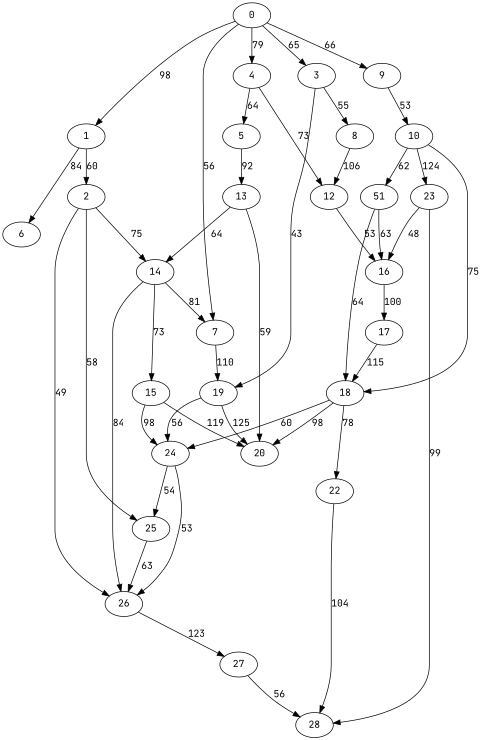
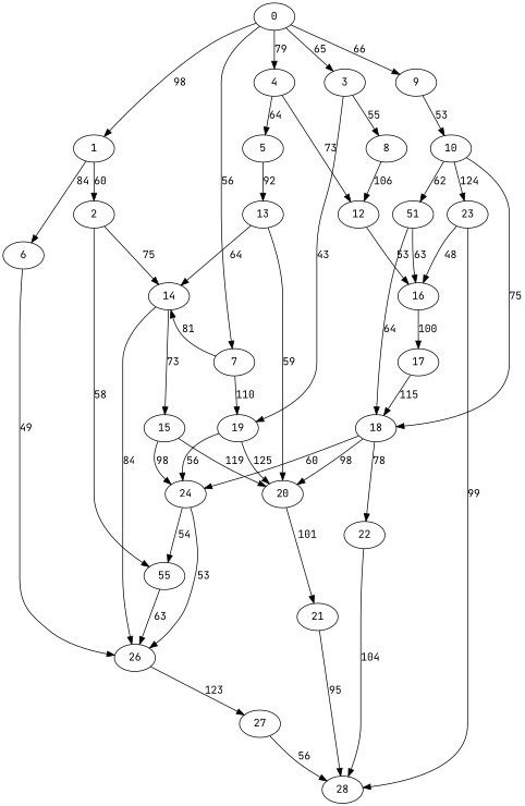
  digraph {
    fontname="JetBrains Mono"
    node [fontname="JetBrains Mono"]
    edge [fontname="JetBrains Mono"]
    0
    1
    3
    4
    7
    9
    2
    6
    8
    19
    5
    12
    14
    10
-   25
+   25 [label=55]
    26
    20
    24
    13
    16
    15
    n22 [label=51]
    18
    23
    27
+   21
    17
    28
    22
    0 -> 1 [label=98]
    0 -> 3 [label=65]
    0 -> 4 [label=79]
    0 -> 7 [label=56]
    0 -> 9 [label=66]
    1 -> 2 [label=60]
    1 -> 6 [label=84]
    3 -> 8 [label=55]
    3 -> 19 [label=43]
    4 -> 5 [label=64]
    4 -> 12 [label=73]
    7 -> 19 [label=110]
-   14 -> 7 [label=81]
+   7 -> 14 [label=81]
    9 -> 10 [label=53]
    2 -> 14 [label=75]
    2 -> 25 [label=58]
-   2 -> 26 [label=49]
+   6 -> 26 [label=49]
    8 -> 12 [label=106]
    19 -> 20 [label=125]
    19 -> 24 [label=56]
    5 -> 13 [label=92]
    12 -> 16 [label=53]
    14 -> 26 [label=84]
    14 -> 15 [label=73]
    10 -> n22 [label=62]
    10 -> 18 [label=75]
    10 -> 23 [label=124]
    25 -> 26 [label=63]
    26 -> 27 [label=123]
+   20 -> 21 [label=101]
    24 -> 25 [label=54]
    24 -> 26 [label=53]
    13 -> 14 [label=64]
    13 -> 20 [label=59]
    16 -> 17 [label=100]
    15 -> 20 [label=119]
    15 -> 24 [label=98]
    n22 -> 16 [label=63]
    n22 -> 18 [label=64]
    18 -> 20 [label=98]
    18 -> 24 [label=60]
    18 -> 22 [label=78]
    23 -> 16 [label=48]
    23 -> 28 [label=99]
    27 -> 28 [label=56]
+   21 -> 28 [label=95]
    17 -> 18 [label=115]
    22 -> 28 [label=104]
  }
